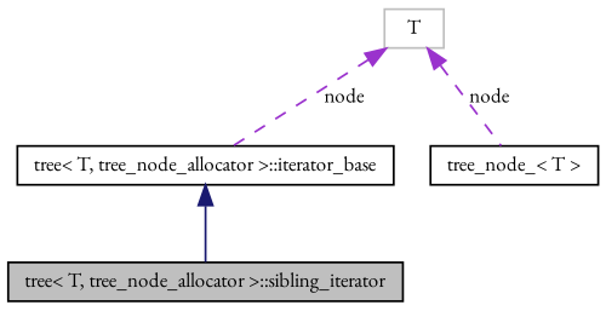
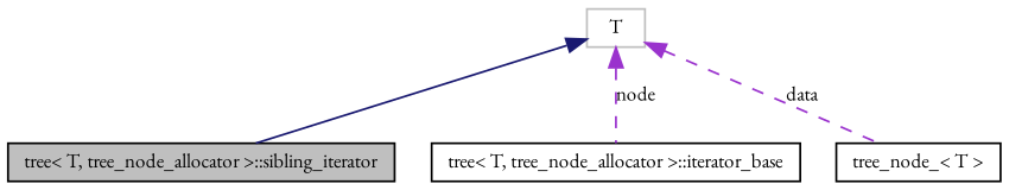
  digraph {
    fontname="EB Garamond"
    node [color=black fontname="EB Garamond" fontsize=10 shape=record]
    edge [color=darkorchid3 dir=back fontname="EB Garamond" fontsize=10 labelfontname=FreeSans labelfontsize=10 style=dashed]
    n1 [fillcolor=grey75 fontcolor=black height=0.2 label="tree\< T, tree_node_allocator \>::sibling_iterator" style=filled width=0.4]
    n2 [height=0.2 label="tree\< T, tree_node_allocator \>::iterator_base" width=0.4]
    n3 [height=0.2 label="tree_node_\< T \>" width=0.4]
    n4 [color=grey75 height=0.2 label=T width=0.4]
-   n2 -> n1 [color=midnightblue style=solid]
+   n4 -> n1 [color=midnightblue style=solid]
    n4 -> n2 [label="node"]
-   n4 -> n3 [label="node"]
+   n4 -> n3 [label=data]
  }
